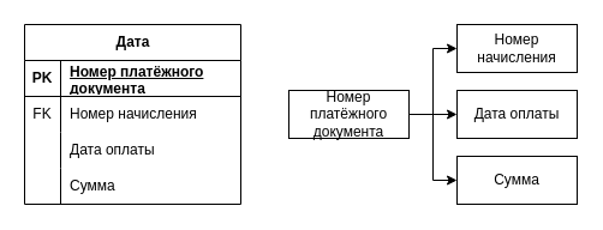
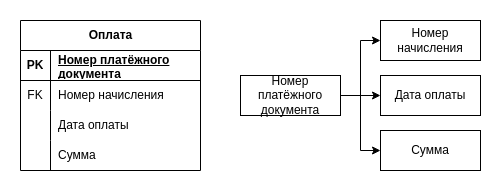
  <mxCell id="0" />
  <mxCell id="1" parent="0" />
- <mxCell id="2" value="Дата" style="shape=table;startSize=30;container=1;collapsible=1;childLayout=tableLayout;fixedRows=1;rowLines=0;fontStyle=1;align=center;resizeLast=1;html=1;" vertex="1" parent="1"><mxGeometry x="20" y="20" width="180" height="150" as="geometry" /></mxCell>
+ <mxCell id="2" value="Оплата" style="shape=table;startSize=30;container=1;collapsible=1;childLayout=tableLayout;fixedRows=1;rowLines=0;fontStyle=1;align=center;resizeLast=1;html=1;" vertex="1" parent="1"><mxGeometry x="20" y="20" width="180" height="150" as="geometry" /></mxCell>
  <mxCell id="3" value="" style="shape=tableRow;horizontal=0;startSize=0;swimlaneHead=0;swimlaneBody=0;fillColor=none;collapsible=0;dropTarget=0;points=[[0,0.5],[1,0.5]];portConstraint=eastwest;top=0;left=0;right=0;bottom=1;" vertex="1" parent="2"><mxGeometry y="30" width="180" height="30" as="geometry" /></mxCell>
  <mxCell id="4" value="PK" style="shape=partialRectangle;connectable=0;fillColor=none;top=0;left=0;bottom=0;right=0;fontStyle=1;overflow=hidden;whiteSpace=wrap;html=1;" vertex="1" parent="3"><mxGeometry width="30" height="30" as="geometry"><mxRectangle width="30" height="30" as="alternateBounds" /></mxGeometry></mxCell>
  <mxCell id="5" value="Номер платёжного документа" style="shape=partialRectangle;connectable=0;fillColor=none;top=0;left=0;bottom=0;right=0;align=left;spacingLeft=6;fontStyle=5;overflow=hidden;whiteSpace=wrap;html=1;" vertex="1" parent="3"><mxGeometry x="30" width="150" height="30" as="geometry"><mxRectangle width="150" height="30" as="alternateBounds" /></mxGeometry></mxCell>
  <mxCell id="6" value="" style="shape=tableRow;horizontal=0;startSize=0;swimlaneHead=0;swimlaneBody=0;fillColor=none;collapsible=0;dropTarget=0;points=[[0,0.5],[1,0.5]];portConstraint=eastwest;top=0;left=0;right=0;bottom=0;" vertex="1" parent="2"><mxGeometry y="60" width="180" height="30" as="geometry" /></mxCell>
  <mxCell id="7" value="FK" style="shape=partialRectangle;connectable=0;fillColor=none;top=0;left=0;bottom=0;right=0;editable=1;overflow=hidden;whiteSpace=wrap;html=1;" vertex="1" parent="6"><mxGeometry width="30" height="30" as="geometry"><mxRectangle width="30" height="30" as="alternateBounds" /></mxGeometry></mxCell>
  <mxCell id="8" value="Номер начисления" style="shape=partialRectangle;connectable=0;fillColor=none;top=0;left=0;bottom=0;right=0;align=left;spacingLeft=6;overflow=hidden;whiteSpace=wrap;html=1;" vertex="1" parent="6"><mxGeometry x="30" width="150" height="30" as="geometry"><mxRectangle width="150" height="30" as="alternateBounds" /></mxGeometry></mxCell>
  <mxCell id="9" value="" style="shape=tableRow;horizontal=0;startSize=0;swimlaneHead=0;swimlaneBody=0;fillColor=none;collapsible=0;dropTarget=0;points=[[0,0.5],[1,0.5]];portConstraint=eastwest;top=0;left=0;right=0;bottom=0;" vertex="1" parent="2"><mxGeometry y="90" width="180" height="30" as="geometry" /></mxCell>
  <mxCell id="10" value="" style="shape=partialRectangle;connectable=0;fillColor=none;top=0;left=0;bottom=0;right=0;editable=1;overflow=hidden;whiteSpace=wrap;html=1;" vertex="1" parent="9"><mxGeometry width="30" height="30" as="geometry"><mxRectangle width="30" height="30" as="alternateBounds" /></mxGeometry></mxCell>
  <mxCell id="11" value="Дата оплаты" style="shape=partialRectangle;connectable=0;fillColor=none;top=0;left=0;bottom=0;right=0;align=left;spacingLeft=6;overflow=hidden;whiteSpace=wrap;html=1;" vertex="1" parent="9"><mxGeometry x="30" width="150" height="30" as="geometry"><mxRectangle width="150" height="30" as="alternateBounds" /></mxGeometry></mxCell>
  <mxCell id="12" value="" style="shape=tableRow;horizontal=0;startSize=0;swimlaneHead=0;swimlaneBody=0;fillColor=none;collapsible=0;dropTarget=0;points=[[0,0.5],[1,0.5]];portConstraint=eastwest;top=0;left=0;right=0;bottom=0;" vertex="1" parent="2"><mxGeometry y="120" width="180" height="30" as="geometry" /></mxCell>
  <mxCell id="13" value="" style="shape=partialRectangle;connectable=0;fillColor=none;top=0;left=0;bottom=0;right=0;editable=1;overflow=hidden;whiteSpace=wrap;html=1;" vertex="1" parent="12"><mxGeometry width="30" height="30" as="geometry"><mxRectangle width="30" height="30" as="alternateBounds" /></mxGeometry></mxCell>
  <mxCell id="14" value="Сумма" style="shape=partialRectangle;connectable=0;fillColor=none;top=0;left=0;bottom=0;right=0;align=left;spacingLeft=6;overflow=hidden;whiteSpace=wrap;html=1;" vertex="1" parent="12"><mxGeometry x="30" width="150" height="30" as="geometry"><mxRectangle width="150" height="30" as="alternateBounds" /></mxGeometry></mxCell>
  <mxCell id="15" style="edgeStyle=orthogonalEdgeStyle;rounded=0;orthogonalLoop=1;jettySize=auto;html=1;entryX=0;entryY=0.5;entryDx=0;entryDy=0;" edge="1" parent="1" source="18" target="19"><mxGeometry relative="1" as="geometry" /></mxCell>
  <mxCell id="16" style="edgeStyle=orthogonalEdgeStyle;rounded=0;orthogonalLoop=1;jettySize=auto;html=1;entryX=0;entryY=0.5;entryDx=0;entryDy=0;" edge="1" parent="1" source="18" target="20"><mxGeometry relative="1" as="geometry" /></mxCell>
  <mxCell id="17" style="edgeStyle=orthogonalEdgeStyle;rounded=0;orthogonalLoop=1;jettySize=auto;html=1;entryX=0;entryY=0.5;entryDx=0;entryDy=0;" edge="1" parent="1" source="18" target="21"><mxGeometry relative="1" as="geometry" /></mxCell>
  <mxCell id="18" value="Номер платёжного документа" style="whiteSpace=wrap;html=1;align=center;" vertex="1" parent="1"><mxGeometry x="240" y="75" width="100" height="40" as="geometry" /></mxCell>
  <mxCell id="19" value="Номер начисления" style="whiteSpace=wrap;html=1;align=center;" vertex="1" parent="1"><mxGeometry x="380" y="20" width="100" height="40" as="geometry" /></mxCell>
  <mxCell id="20" value="Дата оплаты" style="whiteSpace=wrap;html=1;align=center;" vertex="1" parent="1"><mxGeometry x="380" y="75" width="100" height="40" as="geometry" /></mxCell>
  <mxCell id="21" value="Сумма" style="whiteSpace=wrap;html=1;align=center;" vertex="1" parent="1"><mxGeometry x="380" y="130" width="100" height="40" as="geometry" /></mxCell>
